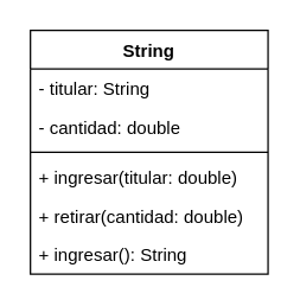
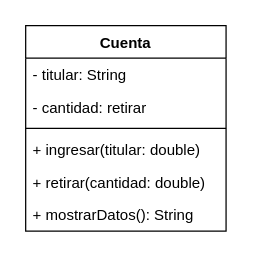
  <mxCell id="0" />
  <mxCell id="1" parent="0" />
- <mxCell id="2" value="String" style="swimlane;fontStyle=1;align=center;verticalAlign=top;childLayout=stackLayout;horizontal=1;startSize=26;horizontalStack=0;resizeParent=1;resizeParentMax=0;resizeLast=0;collapsible=1;marginBottom=0;whiteSpace=wrap;html=1;" vertex="1" parent="1"><mxGeometry x="20" y="20" width="160" height="164" as="geometry" /></mxCell>
+ <mxCell id="2" value="Cuenta" style="swimlane;fontStyle=1;align=center;verticalAlign=top;childLayout=stackLayout;horizontal=1;startSize=26;horizontalStack=0;resizeParent=1;resizeParentMax=0;resizeLast=0;collapsible=1;marginBottom=0;whiteSpace=wrap;html=1;" vertex="1" parent="1"><mxGeometry x="20" y="20" width="160" height="164" as="geometry" /></mxCell>
  <mxCell id="3" value="- titular: String" style="text;strokeColor=none;fillColor=none;align=left;verticalAlign=top;spacingLeft=4;spacingRight=4;overflow=hidden;rotatable=0;points=[[0,0.5],[1,0.5]];portConstraint=eastwest;whiteSpace=wrap;html=1;" vertex="1" parent="2"><mxGeometry y="26" width="160" height="26" as="geometry" /></mxCell>
- <mxCell id="4" value="- cantidad: double" style="text;strokeColor=none;fillColor=none;align=left;verticalAlign=top;spacingLeft=4;spacingRight=4;overflow=hidden;rotatable=0;points=[[0,0.5],[1,0.5]];portConstraint=eastwest;whiteSpace=wrap;html=1;" vertex="1" parent="2"><mxGeometry y="52" width="160" height="26" as="geometry" /></mxCell>
+ <mxCell id="4" value="- cantidad: retirar" style="text;strokeColor=none;fillColor=none;align=left;verticalAlign=top;spacingLeft=4;spacingRight=4;overflow=hidden;rotatable=0;points=[[0,0.5],[1,0.5]];portConstraint=eastwest;whiteSpace=wrap;html=1;" vertex="1" parent="2"><mxGeometry y="52" width="160" height="26" as="geometry" /></mxCell>
  <mxCell id="5" value="" style="line;strokeWidth=1;fillColor=none;align=left;verticalAlign=middle;spacingTop=-1;spacingLeft=3;spacingRight=3;rotatable=0;labelPosition=right;points=[];portConstraint=eastwest;strokeColor=inherit;" vertex="1" parent="2"><mxGeometry y="78" width="160" height="8" as="geometry" /></mxCell>
  <mxCell id="6" value="+ ingresar(titular: double)" style="text;strokeColor=none;fillColor=none;align=left;verticalAlign=top;spacingLeft=4;spacingRight=4;overflow=hidden;rotatable=0;points=[[0,0.5],[1,0.5]];portConstraint=eastwest;whiteSpace=wrap;html=1;" vertex="1" parent="2"><mxGeometry y="86" width="160" height="26" as="geometry" /></mxCell>
  <mxCell id="7" value="+ retirar(cantidad: double)" style="text;strokeColor=none;fillColor=none;align=left;verticalAlign=top;spacingLeft=4;spacingRight=4;overflow=hidden;rotatable=0;points=[[0,0.5],[1,0.5]];portConstraint=eastwest;whiteSpace=wrap;html=1;" vertex="1" parent="2"><mxGeometry y="112" width="160" height="26" as="geometry" /></mxCell>
- <mxCell id="8" value="+ ingresar(): String" style="text;strokeColor=none;fillColor=none;align=left;verticalAlign=top;spacingLeft=4;spacingRight=4;overflow=hidden;rotatable=0;points=[[0,0.5],[1,0.5]];portConstraint=eastwest;whiteSpace=wrap;html=1;" vertex="1" parent="2"><mxGeometry y="138" width="160" height="26" as="geometry" /></mxCell>
+ <mxCell id="8" value="+ mostrarDatos(): String" style="text;strokeColor=none;fillColor=none;align=left;verticalAlign=top;spacingLeft=4;spacingRight=4;overflow=hidden;rotatable=0;points=[[0,0.5],[1,0.5]];portConstraint=eastwest;whiteSpace=wrap;html=1;" vertex="1" parent="2"><mxGeometry y="138" width="160" height="26" as="geometry" /></mxCell>
